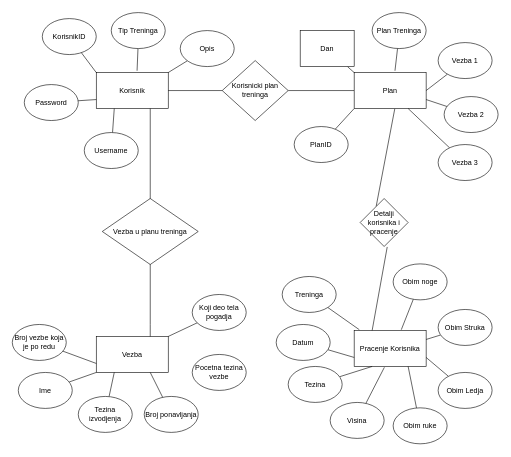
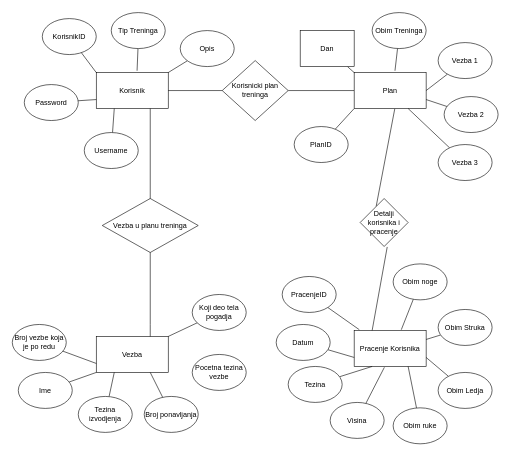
  <mxCell id="0" />
  <mxCell id="1" parent="0" />
  <mxCell id="2" value="Korisnik" style="rounded=0;whiteSpace=wrap;html=1;" vertex="1" parent="1"><mxGeometry x="160" y="120" width="120" height="60" as="geometry" /></mxCell>
  <mxCell id="3" value="" style="endArrow=none;html=1;rounded=0;" edge="1" parent="1" target="4"><mxGeometry width="50" height="50" relative="1" as="geometry"><mxPoint x="280" y="120" as="sourcePoint" /><mxPoint x="310" y="90" as="targetPoint" /></mxGeometry></mxCell>
  <mxCell id="4" value="Opis" style="ellipse;whiteSpace=wrap;html=1;" vertex="1" parent="1"><mxGeometry x="300" y="50" width="90" height="60" as="geometry" /></mxCell>
  <mxCell id="5" value="" style="endArrow=none;html=1;rounded=0;exitX=0.567;exitY=-0.05;exitDx=0;exitDy=0;exitPerimeter=0;" edge="1" parent="1" target="6" source="2"><mxGeometry width="50" height="50" relative="1" as="geometry"><mxPoint x="165" y="90" as="sourcePoint" /><mxPoint x="195" y="60" as="targetPoint" /></mxGeometry></mxCell>
  <mxCell id="6" value="Tip Treninga" style="ellipse;whiteSpace=wrap;html=1;" vertex="1" parent="1"><mxGeometry x="185" y="20" width="90" height="60" as="geometry" /></mxCell>
  <mxCell id="7" value="" style="endArrow=none;html=1;rounded=0;exitX=0;exitY=0;exitDx=0;exitDy=0;" edge="1" parent="1" target="8" source="2"><mxGeometry width="50" height="50" relative="1" as="geometry"><mxPoint x="40" y="90" as="sourcePoint" /><mxPoint x="70" y="60" as="targetPoint" /></mxGeometry></mxCell>
  <mxCell id="8" value="KorisnikID" style="ellipse;whiteSpace=wrap;html=1;" vertex="1" parent="1"><mxGeometry x="70" y="30" width="90" height="60" as="geometry" /></mxCell>
  <mxCell id="9" value="" style="endArrow=none;html=1;rounded=0;exitX=0;exitY=0.75;exitDx=0;exitDy=0;" edge="1" parent="1" target="10" source="2"><mxGeometry width="50" height="50" relative="1" as="geometry"><mxPoint x="150" y="140" as="sourcePoint" /><mxPoint x="50" y="180" as="targetPoint" /></mxGeometry></mxCell>
  <mxCell id="10" value="Password" style="ellipse;whiteSpace=wrap;html=1;" vertex="1" parent="1"><mxGeometry x="40" y="140" width="90" height="60" as="geometry" /></mxCell>
  <mxCell id="11" value="" style="endArrow=none;html=1;rounded=0;exitX=0.25;exitY=1;exitDx=0;exitDy=0;" edge="1" parent="1" target="12" source="2"><mxGeometry width="50" height="50" relative="1" as="geometry"><mxPoint x="120" y="290" as="sourcePoint" /><mxPoint x="150" y="260" as="targetPoint" /></mxGeometry></mxCell>
  <mxCell id="12" value="Username" style="ellipse;whiteSpace=wrap;html=1;" vertex="1" parent="1"><mxGeometry x="140" y="220" width="90" height="60" as="geometry" /></mxCell>
  <mxCell id="13" value="" style="endArrow=none;html=1;rounded=0;exitX=1;exitY=0.5;exitDx=0;exitDy=0;" edge="1" parent="1" source="2" target="14"><mxGeometry width="50" height="50" relative="1" as="geometry"><mxPoint x="390" y="310" as="sourcePoint" /><mxPoint x="430" y="150" as="targetPoint" /></mxGeometry></mxCell>
  <mxCell id="14" value="Korisnicki plan treninga" style="rhombus;whiteSpace=wrap;html=1;" vertex="1" parent="1"><mxGeometry x="370" y="100" width="110" height="100" as="geometry" /></mxCell>
  <mxCell id="15" value="" style="endArrow=none;html=1;rounded=0;entryX=0;entryY=0.5;entryDx=0;entryDy=0;" edge="1" parent="1" target="16"><mxGeometry width="50" height="50" relative="1" as="geometry"><mxPoint x="480" y="150" as="sourcePoint" /><mxPoint x="560" y="150" as="targetPoint" /></mxGeometry></mxCell>
  <mxCell id="16" value="Plan" style="rounded=0;whiteSpace=wrap;html=1;" vertex="1" parent="1"><mxGeometry x="590" y="120" width="120" height="60" as="geometry" /></mxCell>
  <mxCell id="17" value="" style="endArrow=none;html=1;rounded=0;exitX=0.567;exitY=-0.05;exitDx=0;exitDy=0;exitPerimeter=0;" edge="1" parent="1" source="16" target="18"><mxGeometry width="50" height="50" relative="1" as="geometry"><mxPoint x="635" y="120" as="sourcePoint" /><mxPoint x="665" y="90" as="targetPoint" /></mxGeometry></mxCell>
- <mxCell id="18" value="Plan Treninga" style="ellipse;whiteSpace=wrap;html=1;" vertex="1" parent="1"><mxGeometry x="620" y="20" width="90" height="60" as="geometry" /></mxCell>
+ <mxCell id="18" value="Obim Treninga" style="ellipse;whiteSpace=wrap;html=1;" vertex="1" parent="1"><mxGeometry x="620" y="20" width="90" height="60" as="geometry" /></mxCell>
  <mxCell id="19" value="" style="endArrow=none;html=1;rounded=0;exitX=0;exitY=0;exitDx=0;exitDy=0;" edge="1" parent="1" source="16" target="20"><mxGeometry width="50" height="50" relative="1" as="geometry"><mxPoint x="510" y="120" as="sourcePoint" /><mxPoint x="540" y="90" as="targetPoint" /></mxGeometry></mxCell>
  <mxCell id="20" value="Dan" style="whiteSpace=wrap;html=1;rounded=0;" vertex="1" parent="1"><mxGeometry x="500" y="50" width="90" height="60" as="geometry" /></mxCell>
  <mxCell id="21" value="" style="endArrow=none;html=1;rounded=0;exitX=1;exitY=0.75;exitDx=0;exitDy=0;" edge="1" parent="1" source="16" target="22"><mxGeometry width="50" height="50" relative="1" as="geometry"><mxPoint x="620" y="170" as="sourcePoint" /><mxPoint x="520" y="210" as="targetPoint" /></mxGeometry></mxCell>
  <mxCell id="22" value="Vezba 2" style="ellipse;whiteSpace=wrap;html=1;" vertex="1" parent="1"><mxGeometry x="740" y="160" width="90" height="60" as="geometry" /></mxCell>
  <mxCell id="23" value="" style="endArrow=none;html=1;rounded=0;exitX=0.75;exitY=1;exitDx=0;exitDy=0;" edge="1" parent="1" source="16" target="24"><mxGeometry width="50" height="50" relative="1" as="geometry"><mxPoint x="590" y="320" as="sourcePoint" /><mxPoint x="620" y="290" as="targetPoint" /></mxGeometry></mxCell>
  <mxCell id="24" value="&lt;div&gt;Vezba 3&lt;/div&gt;" style="ellipse;whiteSpace=wrap;html=1;" vertex="1" parent="1"><mxGeometry x="730" y="240" width="90" height="60" as="geometry" /></mxCell>
  <mxCell id="25" value="" style="endArrow=none;html=1;rounded=0;exitX=1;exitY=0.5;exitDx=0;exitDy=0;" edge="1" parent="1" target="26" source="16"><mxGeometry width="50" height="50" relative="1" as="geometry"><mxPoint x="798" y="80" as="sourcePoint" /><mxPoint x="630" y="106" as="targetPoint" /></mxGeometry></mxCell>
  <mxCell id="26" value="Vezba 1" style="ellipse;whiteSpace=wrap;html=1;" vertex="1" parent="1"><mxGeometry x="730" y="70" width="90" height="60" as="geometry" /></mxCell>
  <mxCell id="27" value="" style="endArrow=none;html=1;rounded=0;exitX=0;exitY=1;exitDx=0;exitDy=0;" edge="1" parent="1" target="28" source="16"><mxGeometry width="50" height="50" relative="1" as="geometry"><mxPoint x="560" y="170" as="sourcePoint" /><mxPoint x="500" y="280" as="targetPoint" /></mxGeometry></mxCell>
  <mxCell id="28" value="PlanID" style="ellipse;whiteSpace=wrap;html=1;" vertex="1" parent="1"><mxGeometry x="490" y="210" width="90" height="60" as="geometry" /></mxCell>
  <mxCell id="29" value="Vezba" style="rounded=0;whiteSpace=wrap;html=1;" vertex="1" parent="1"><mxGeometry x="160" y="560" width="120" height="60" as="geometry" /></mxCell>
  <mxCell id="30" value="" style="endArrow=none;html=1;rounded=0;exitX=0.75;exitY=0;exitDx=0;exitDy=0;entryX=0.75;entryY=1;entryDx=0;entryDy=0;" edge="1" parent="1" source="29" target="2"><mxGeometry width="50" height="50" relative="1" as="geometry"><mxPoint x="280" y="560" as="sourcePoint" /><mxPoint x="312" y="540" as="targetPoint" /><Array as="points"><mxPoint x="250" y="540" /></Array></mxGeometry></mxCell>
  <mxCell id="31" value="" style="endArrow=none;html=1;rounded=0;exitX=0.25;exitY=1;exitDx=0;exitDy=0;" edge="1" parent="1" source="29" target="32"><mxGeometry width="50" height="50" relative="1" as="geometry"><mxPoint x="165" y="530" as="sourcePoint" /><mxPoint x="195" y="500" as="targetPoint" /></mxGeometry></mxCell>
  <mxCell id="32" value="Tezina izvodjenja" style="ellipse;whiteSpace=wrap;html=1;" vertex="1" parent="1"><mxGeometry x="130" y="660" width="90" height="60" as="geometry" /></mxCell>
  <mxCell id="33" value="" style="endArrow=none;html=1;rounded=0;exitX=0;exitY=0.75;exitDx=0;exitDy=0;" edge="1" parent="1" source="29" target="34"><mxGeometry width="50" height="50" relative="1" as="geometry"><mxPoint x="150" y="580" as="sourcePoint" /><mxPoint x="50" y="620" as="targetPoint" /></mxGeometry></mxCell>
  <mxCell id="34" value="Broj vezbe koja je po redu" style="ellipse;whiteSpace=wrap;html=1;" vertex="1" parent="1"><mxGeometry x="20" y="540" width="90" height="60" as="geometry" /></mxCell>
  <mxCell id="35" value="" style="endArrow=none;html=1;rounded=0;exitX=0;exitY=1;exitDx=0;exitDy=0;" edge="1" parent="1" source="29" target="36"><mxGeometry width="50" height="50" relative="1" as="geometry"><mxPoint x="120" y="730" as="sourcePoint" /><mxPoint x="150" y="700" as="targetPoint" /></mxGeometry></mxCell>
  <mxCell id="36" value="Ime" style="ellipse;whiteSpace=wrap;html=1;" vertex="1" parent="1"><mxGeometry x="30" y="620" width="90" height="60" as="geometry" /></mxCell>
  <mxCell id="37" value="Pracenje Korisnika" style="rounded=0;whiteSpace=wrap;html=1;" vertex="1" parent="1"><mxGeometry x="590" y="550" width="120" height="60" as="geometry" /></mxCell>
  <mxCell id="38" value="" style="endArrow=none;html=1;rounded=0;entryX=0.564;entryY=1.009;entryDx=0;entryDy=0;exitX=0.25;exitY=0;exitDx=0;exitDy=0;entryPerimeter=0;" edge="1" parent="1" source="56" target="16"><mxGeometry width="50" height="50" relative="1" as="geometry"><mxPoint x="760" y="550" as="sourcePoint" /><mxPoint x="792" y="530" as="targetPoint" /></mxGeometry></mxCell>
  <mxCell id="39" value="" style="endArrow=none;html=1;rounded=0;exitX=0.072;exitY=-0.021;exitDx=0;exitDy=0;exitPerimeter=0;" edge="1" parent="1" source="37" target="40"><mxGeometry width="50" height="50" relative="1" as="geometry"><mxPoint x="595" y="520" as="sourcePoint" /><mxPoint x="625" y="490" as="targetPoint" /></mxGeometry></mxCell>
- <mxCell id="40" value="Treninga" style="ellipse;whiteSpace=wrap;html=1;" vertex="1" parent="1"><mxGeometry x="470" y="460" width="90" height="60" as="geometry" /></mxCell>
+ <mxCell id="40" value="PracenjeID" style="ellipse;whiteSpace=wrap;html=1;" vertex="1" parent="1"><mxGeometry x="470" y="460" width="90" height="60" as="geometry" /></mxCell>
  <mxCell id="41" value="" style="endArrow=none;html=1;rounded=0;exitX=0.42;exitY=1.024;exitDx=0;exitDy=0;exitPerimeter=0;" edge="1" parent="1" source="37" target="42"><mxGeometry width="50" height="50" relative="1" as="geometry"><mxPoint x="470" y="520" as="sourcePoint" /><mxPoint x="500" y="490" as="targetPoint" /></mxGeometry></mxCell>
  <mxCell id="42" value="Visina" style="ellipse;whiteSpace=wrap;html=1;" vertex="1" parent="1"><mxGeometry x="550" y="670" width="90" height="60" as="geometry" /></mxCell>
  <mxCell id="43" value="" style="endArrow=none;html=1;rounded=0;exitX=0;exitY=0.75;exitDx=0;exitDy=0;" edge="1" parent="1" source="37" target="44"><mxGeometry width="50" height="50" relative="1" as="geometry"><mxPoint x="580" y="570" as="sourcePoint" /><mxPoint x="480" y="610" as="targetPoint" /></mxGeometry></mxCell>
  <mxCell id="44" value="Datum" style="ellipse;whiteSpace=wrap;html=1;" vertex="1" parent="1"><mxGeometry x="460" y="540" width="90" height="60" as="geometry" /></mxCell>
  <mxCell id="45" value="" style="endArrow=none;html=1;rounded=0;exitX=0.25;exitY=1;exitDx=0;exitDy=0;" edge="1" parent="1" source="37" target="46"><mxGeometry width="50" height="50" relative="1" as="geometry"><mxPoint x="550" y="720" as="sourcePoint" /><mxPoint x="580" y="690" as="targetPoint" /></mxGeometry></mxCell>
  <mxCell id="46" value="Tezina" style="ellipse;whiteSpace=wrap;html=1;" vertex="1" parent="1"><mxGeometry x="480" y="610" width="90" height="60" as="geometry" /></mxCell>
- <mxCell id="47" value="Vezba u planu treninga" style="rhombus;whiteSpace=wrap;html=1;" vertex="1" parent="1"><mxGeometry x="170" y="330" width="160" height="110" as="geometry" /></mxCell>
+ <mxCell id="47" value="Vezba u planu treninga" style="rhombus;whiteSpace=wrap;html=1;" vertex="1" parent="1"><mxGeometry x="170" y="330" width="160" height="90" as="geometry" /></mxCell>
  <mxCell id="48" value="" style="endArrow=none;html=1;rounded=0;exitX=0.75;exitY=1;exitDx=0;exitDy=0;" edge="1" parent="1" target="49" source="29"><mxGeometry width="50" height="50" relative="1" as="geometry"><mxPoint x="300" y="620" as="sourcePoint" /><mxPoint x="305" y="500" as="targetPoint" /></mxGeometry></mxCell>
  <mxCell id="49" value="Broj ponavljanja" style="ellipse;whiteSpace=wrap;html=1;" vertex="1" parent="1"><mxGeometry x="240" y="660" width="90" height="60" as="geometry" /></mxCell>
  <mxCell id="50" value="Pocetna tezina vezbe" style="ellipse;whiteSpace=wrap;html=1;" vertex="1" parent="1"><mxGeometry x="320" y="590" width="90" height="60" as="geometry" /></mxCell>
  <mxCell id="51" value="" style="endArrow=none;html=1;rounded=0;exitX=1;exitY=0;exitDx=0;exitDy=0;" edge="1" parent="1" target="52" source="29"><mxGeometry width="50" height="50" relative="1" as="geometry"><mxPoint x="380" y="450" as="sourcePoint" /><mxPoint x="385" y="330" as="targetPoint" /></mxGeometry></mxCell>
  <mxCell id="52" value="Koji deo tela pogadja" style="ellipse;whiteSpace=wrap;html=1;" vertex="1" parent="1"><mxGeometry x="320" y="490" width="90" height="60" as="geometry" /></mxCell>
  <mxCell id="53" value="" style="endArrow=none;html=1;rounded=0;exitX=0.75;exitY=1;exitDx=0;exitDy=0;" edge="1" parent="1" target="54" source="37"><mxGeometry width="50" height="50" relative="1" as="geometry"><mxPoint x="745" y="620" as="sourcePoint" /><mxPoint x="605" y="499" as="targetPoint" /></mxGeometry></mxCell>
  <mxCell id="54" value="Obim ruke" style="ellipse;whiteSpace=wrap;html=1;" vertex="1" parent="1"><mxGeometry x="655" y="679" width="90" height="60" as="geometry" /></mxCell>
  <mxCell id="55" value="" style="endArrow=none;html=1;rounded=0;entryX=0.564;entryY=1.009;entryDx=0;entryDy=0;exitX=0.25;exitY=0;exitDx=0;exitDy=0;entryPerimeter=0;" edge="1" parent="1" source="37" target="56"><mxGeometry width="50" height="50" relative="1" as="geometry"><mxPoint x="620" y="550" as="sourcePoint" /><mxPoint x="658" y="181" as="targetPoint" /></mxGeometry></mxCell>
  <mxCell id="56" value="Detalji korisnika i pracenje" style="rhombus;whiteSpace=wrap;html=1;" vertex="1" parent="1"><mxGeometry x="600" y="330" width="80" height="80" as="geometry" /></mxCell>
  <mxCell id="57" value="" style="endArrow=none;html=1;rounded=0;exitX=1;exitY=0.75;exitDx=0;exitDy=0;" edge="1" parent="1" target="58" source="37"><mxGeometry width="50" height="50" relative="1" as="geometry"><mxPoint x="755" y="551" as="sourcePoint" /><mxPoint x="680" y="440" as="targetPoint" /></mxGeometry></mxCell>
  <mxCell id="58" value="Obim Ledja" style="ellipse;whiteSpace=wrap;html=1;" vertex="1" parent="1"><mxGeometry x="730" y="620" width="90" height="60" as="geometry" /></mxCell>
  <mxCell id="59" value="" style="endArrow=none;html=1;rounded=0;exitX=1;exitY=0.25;exitDx=0;exitDy=0;" edge="1" parent="1" target="60" source="37"><mxGeometry width="50" height="50" relative="1" as="geometry"><mxPoint x="755" y="446" as="sourcePoint" /><mxPoint x="680" y="335" as="targetPoint" /></mxGeometry></mxCell>
  <mxCell id="60" value="Obim Struka" style="ellipse;whiteSpace=wrap;html=1;" vertex="1" parent="1"><mxGeometry x="730" y="515" width="90" height="60" as="geometry" /></mxCell>
  <mxCell id="61" value="" style="endArrow=none;html=1;rounded=0;exitX=0.655;exitY=-0.021;exitDx=0;exitDy=0;exitPerimeter=0;" edge="1" parent="1" target="62" source="37"><mxGeometry width="50" height="50" relative="1" as="geometry"><mxPoint x="680" y="370" as="sourcePoint" /><mxPoint x="605" y="259" as="targetPoint" /></mxGeometry></mxCell>
  <mxCell id="62" value="Obim noge" style="ellipse;whiteSpace=wrap;html=1;" vertex="1" parent="1"><mxGeometry x="655" y="439" width="90" height="60" as="geometry" /></mxCell>
